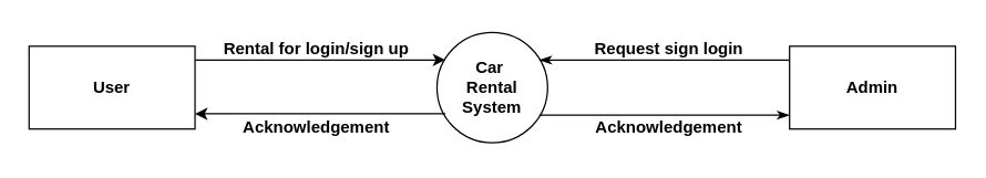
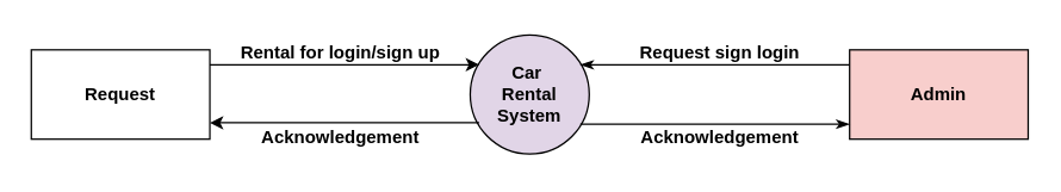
  <mxCell id="0" />
  <mxCell id="1" parent="0" />
- <mxCell id="2" value="&lt;b&gt;User&lt;/b&gt;" style="rounded=0;whiteSpace=wrap;html=1;" parent="1" vertex="1"><mxGeometry x="20" y="33" width="120" height="60" as="geometry" /></mxCell>
- <mxCell id="3" value="&lt;b&gt;Admin&lt;/b&gt;" style="rounded=0;whiteSpace=wrap;html=1;" parent="1" vertex="1"><mxGeometry x="570" y="33" width="120" height="60" as="geometry" /></mxCell>
- <mxCell id="4" value="&lt;b&gt;Car&amp;nbsp;&lt;/b&gt;&lt;div&gt;&lt;b&gt;Rental System&lt;/b&gt;&lt;/div&gt;" style="ellipse;whiteSpace=wrap;html=1;aspect=fixed;" parent="1" vertex="1"><mxGeometry x="315" y="23" width="80" height="80" as="geometry" /></mxCell>
+ <mxCell id="2" value="&lt;b&gt;Request&lt;/b&gt;" style="rounded=0;whiteSpace=wrap;html=1;" parent="1" vertex="1"><mxGeometry x="20" y="33" width="120" height="60" as="geometry" /></mxCell>
+ <mxCell id="3" value="&lt;b&gt;Admin&lt;/b&gt;" style="rounded=0;whiteSpace=wrap;html=1;fillColor=#f8cecc;" parent="1" vertex="1"><mxGeometry x="570" y="33" width="120" height="60" as="geometry" /></mxCell>
+ <mxCell id="4" value="&lt;b&gt;Car&amp;nbsp;&lt;/b&gt;&lt;div&gt;&lt;b&gt;Rental System&lt;/b&gt;&lt;/div&gt;" style="ellipse;whiteSpace=wrap;html=1;aspect=fixed;fillColor=#e1d5e7;" parent="1" vertex="1"><mxGeometry x="315" y="23" width="80" height="80" as="geometry" /></mxCell>
  <mxCell id="5" value="" style="html=1;rounded=0;" parent="1" edge="1"><mxGeometry width="100" relative="1" as="geometry"><mxPoint x="140" y="43" as="sourcePoint" /><mxPoint x="321" y="43" as="targetPoint" /></mxGeometry></mxCell>
  <mxCell id="6" value="" style="html=1;rounded=0;endArrow=none;startFill=1;startArrow=classicThin;" parent="1" edge="1"><mxGeometry width="100" relative="1" as="geometry"><mxPoint x="389" y="43" as="sourcePoint" /><mxPoint x="570" y="43" as="targetPoint" /></mxGeometry></mxCell>
  <mxCell id="7" value="" style="html=1;rounded=0;endArrow=none;endFill=1;startArrow=classicThin;startFill=1;" parent="1" edge="1"><mxGeometry width="100" relative="1" as="geometry"><mxPoint x="570" y="83" as="sourcePoint" /><mxPoint x="389" y="83" as="targetPoint" /></mxGeometry></mxCell>
  <mxCell id="8" value="" style="html=1;rounded=0;" parent="1" edge="1"><mxGeometry width="100" relative="1" as="geometry"><mxPoint x="321" y="82" as="sourcePoint" /><mxPoint x="140" y="82" as="targetPoint" /></mxGeometry></mxCell>
  <mxCell id="9" value="&lt;b&gt;Rental for login/sign up&lt;/b&gt;" style="text;html=1;align=center;verticalAlign=middle;whiteSpace=wrap;rounded=0;" vertex="1" parent="1"><mxGeometry x="148" y="20" width="160" height="30" as="geometry" /></mxCell>
  <mxCell id="10" value="&lt;b&gt;Request sign login&lt;/b&gt;" style="text;html=1;align=center;verticalAlign=middle;whiteSpace=wrap;rounded=0;" vertex="1" parent="1"><mxGeometry x="403" y="20" width="160" height="30" as="geometry" /></mxCell>
  <mxCell id="11" value="&lt;b&gt;Acknowledgement&lt;/b&gt;&lt;span style=&quot;color: rgba(0, 0, 0, 0); font-family: monospace; font-size: 0px; text-align: start; text-wrap-mode: nowrap;&quot;&gt;%3CmxGraphModel%3E%3Croot%3E%3CmxCell%20id%3D%220%22%2F%3E%3CmxCell%20id%3D%221%22%20parent%3D%220%22%2F%3E%3CmxCell%20id%3D%222%22%20value%3D%22%26lt%3Bb%26gt%3BRequest%20for%20login%2Fsign%20up%26lt%3B%2Fb%26gt%3B%22%20style%3D%22text%3Bhtml%3D1%3Balign%3Dcenter%3BverticalAlign%3Dmiddle%3BwhiteSpace%3Dwrap%3Brounded%3D0%3B%22%20vertex%3D%221%22%20parent%3D%221%22%3E%3CmxGeometry%20x%3D%22218%22%20y%3D%2267%22%20width%3D%22160%22%20height%3D%2230%22%20as%3D%22geometry%22%2F%3E%3C%2FmxCell%3E%3C%2Froot%3E%3C%2FmxGraphModel%3E&lt;/span&gt;" style="text;html=1;align=center;verticalAlign=middle;whiteSpace=wrap;rounded=0;" vertex="1" parent="1"><mxGeometry x="148" y="77" width="160" height="30" as="geometry" /></mxCell>
  <mxCell id="12" value="&lt;b&gt;Acknowledgement&lt;/b&gt;&lt;span style=&quot;color: rgba(0, 0, 0, 0); font-family: monospace; font-size: 0px; text-align: start; text-wrap-mode: nowrap;&quot;&gt;%3CmxGraphModel%3E%3Croot%3E%3CmxCell%20id%3D%220%22%2F%3E%3CmxCell%20id%3D%221%22%20parent%3D%220%22%2F%3E%3CmxCell%20id%3D%222%22%20value%3D%22%26lt%3Bb%26gt%3BRequest%20for%20login%2Fsign%20up%26lt%3B%2Fb%26gt%3B%22%20style%3D%22text%3Bhtml%3D1%3Balign%3Dcenter%3BverticalAlign%3Dmiddle%3BwhiteSpace%3Dwrap%3Brounded%3D0%3B%22%20vertex%3D%221%22%20parent%3D%221%22%3E%3CmxGeometry%20x%3D%22218%22%20y%3D%2267%22%20width%3D%22160%22%20height%3D%2230%22%20as%3D%22geometry%22%2F%3E%3C%2FmxCell%3E%3C%2Froot%3E%3C%2FmxGraphModel%3E&lt;/span&gt;" style="text;html=1;align=center;verticalAlign=middle;whiteSpace=wrap;rounded=0;" vertex="1" parent="1"><mxGeometry x="403" y="77" width="160" height="30" as="geometry" /></mxCell>
